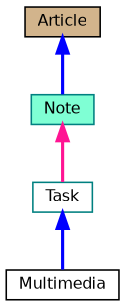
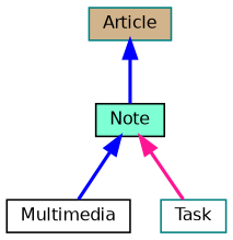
  digraph {
    rankdir=TB
    node [color=teal fillcolor=white fontname=Helvetica fontsize=10 shape=record style=filled]
    edge [color=blue dir=back fontname=Helvetica fontsize=10 labelfontname=Helvetica labelfontsize=10 style=bold]
-   n1 [fillcolor=aquamarine height=0.2 label=Note width=0.4]
+   n1 [color=black fillcolor=aquamarine height=0.2 label=Note width=0.4]
    n2 [color=black height=0.2 label=Multimedia width=0.4]
    n3 [height=0.2 label=Task width=0.4]
-   n4 [color=black fillcolor=tan height=0.2 label=Article width=0.4]
-   n3 -> n2
+   n4 [fillcolor=tan height=0.2 label=Article width=0.4]
+   n1 -> n2
    n1 -> n3 [color=deeppink]
    n4 -> n1
  }
